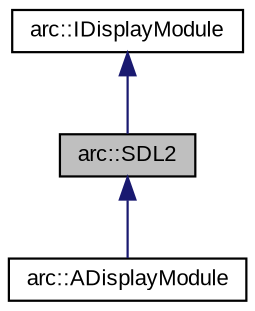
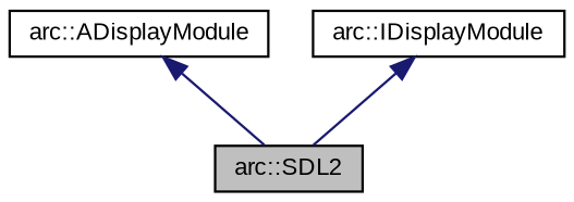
  digraph {
    fontname="Liberation Sans"
    node [color=black fillcolor=white fontname="Liberation Sans" fontsize=10 shape=record style=filled]
    edge [color=midnightblue dir=back fontname="Liberation Sans" fontsize=10 labelfontname=Helvetica labelfontsize=10 style=solid]
    n1 [fillcolor=grey75 fontcolor=black height=0.2 label="arc::SDL2" width=0.4]
    n2 [height=0.2 label="arc::ADisplayModule" width=0.4]
    n3 [height=0.2 label="arc::IDisplayModule" width=0.4]
-   n1 -> n2
+   n2 -> n1
    n3 -> n1
  }
